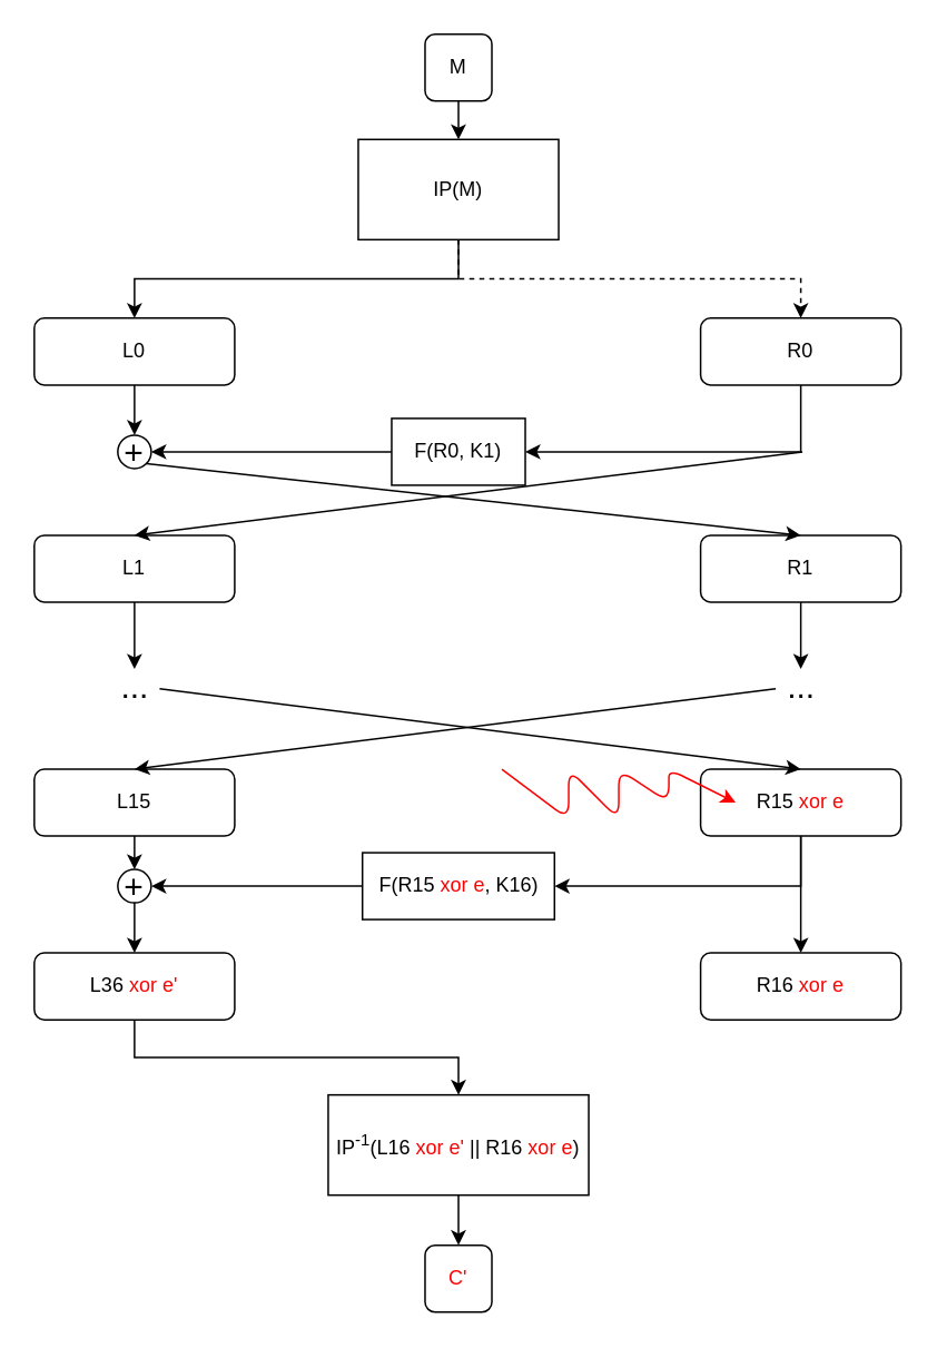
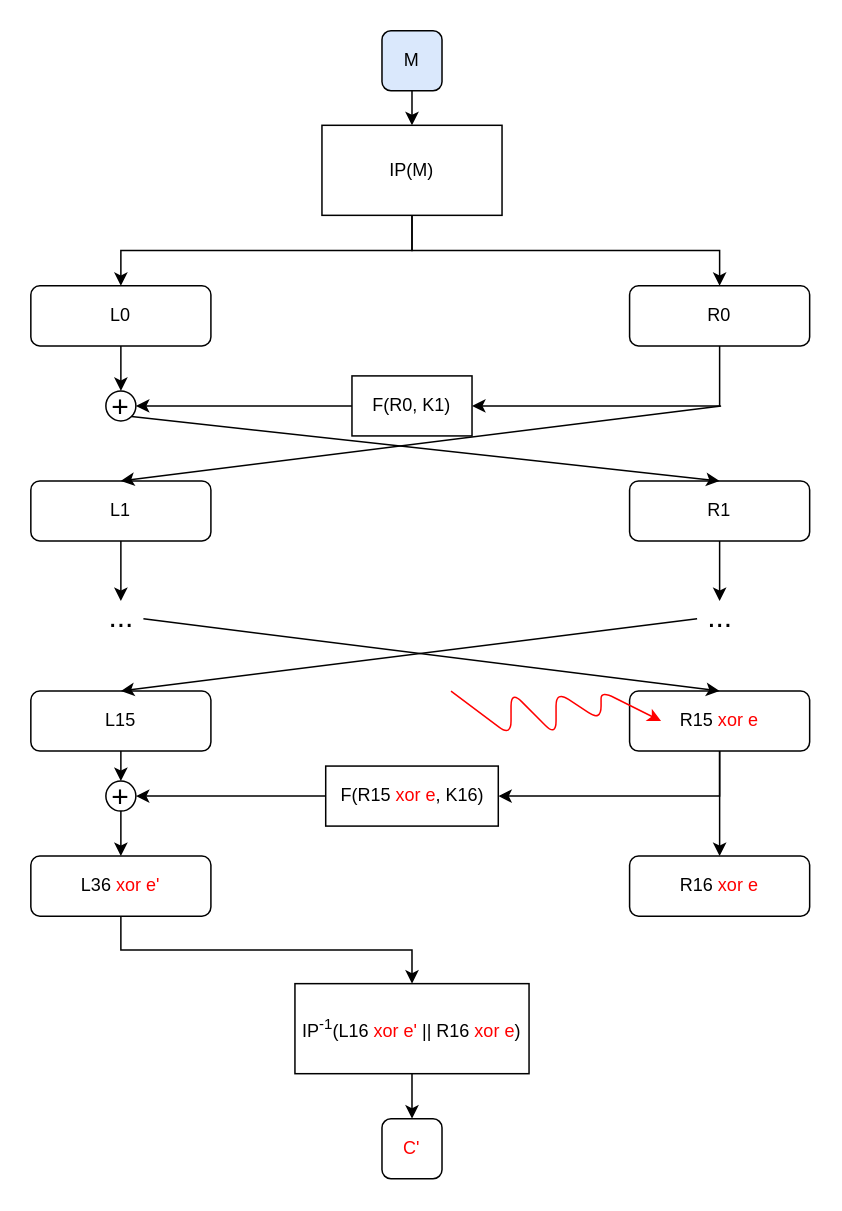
  <mxCell id="0" />
  <mxCell id="1" parent="0" />
  <mxCell id="2" style="edgeStyle=orthogonalEdgeStyle;rounded=0;orthogonalLoop=1;jettySize=auto;html=1;" parent="1" source="4" target="9" edge="1"><mxGeometry relative="1" as="geometry" /></mxCell>
  <mxCell id="3" style="edgeStyle=orthogonalEdgeStyle;rounded=0;orthogonalLoop=1;jettySize=auto;html=1;entryX=1;entryY=0.5;entryDx=0;entryDy=0;" parent="1" source="4" target="11" edge="1"><mxGeometry relative="1" as="geometry"><Array as="points"><mxPoint x="479" y="530" /></Array></mxGeometry></mxCell>
  <mxCell id="4" value="R15&lt;font color=&quot;#ff0000&quot;&gt;&amp;nbsp;xor e&lt;/font&gt;" style="rounded=1;whiteSpace=wrap;html=1;" parent="1" vertex="1"><mxGeometry x="419" y="460" width="120" height="40" as="geometry" /></mxCell>
  <mxCell id="5" style="edgeStyle=orthogonalEdgeStyle;rounded=0;orthogonalLoop=1;jettySize=auto;html=1;exitX=0.5;exitY=1;exitDx=0;exitDy=0;entryX=0.5;entryY=0;entryDx=0;entryDy=0;" parent="1" source="6" target="13" edge="1"><mxGeometry relative="1" as="geometry" /></mxCell>
  <mxCell id="6" value="L15" style="rounded=1;whiteSpace=wrap;html=1;" parent="1" vertex="1"><mxGeometry x="20" y="460" width="120" height="40" as="geometry" /></mxCell>
  <mxCell id="7" style="edgeStyle=orthogonalEdgeStyle;rounded=0;orthogonalLoop=1;jettySize=auto;html=1;exitX=0.5;exitY=1;exitDx=0;exitDy=0;" parent="1" source="8" target="15" edge="1"><mxGeometry relative="1" as="geometry" /></mxCell>
  <mxCell id="8" value="L36 &lt;font color=&quot;#ff0000&quot;&gt;xor e'&lt;/font&gt;" style="rounded=1;whiteSpace=wrap;html=1;" parent="1" vertex="1"><mxGeometry x="20" y="570" width="120" height="40" as="geometry" /></mxCell>
  <mxCell id="9" value="R16 &lt;font color=&quot;#ff0000&quot;&gt;xor e&lt;/font&gt;" style="rounded=1;whiteSpace=wrap;html=1;" parent="1" vertex="1"><mxGeometry x="419" y="570" width="120" height="40" as="geometry" /></mxCell>
  <mxCell id="10" style="edgeStyle=orthogonalEdgeStyle;rounded=0;orthogonalLoop=1;jettySize=auto;html=1;entryX=1;entryY=0.5;entryDx=0;entryDy=0;" parent="1" source="11" target="13" edge="1"><mxGeometry relative="1" as="geometry"><mxPoint x="213" y="580" as="targetPoint" /></mxGeometry></mxCell>
  <mxCell id="11" value="F(R15 &lt;font color=&quot;#ff0000&quot;&gt;xor e&lt;/font&gt;, K16)" style="rounded=0;whiteSpace=wrap;html=1;" parent="1" vertex="1"><mxGeometry x="216.5" y="510" width="115" height="40" as="geometry" /></mxCell>
  <mxCell id="12" style="edgeStyle=orthogonalEdgeStyle;rounded=0;orthogonalLoop=1;jettySize=auto;html=1;" parent="1" source="13" target="8" edge="1"><mxGeometry relative="1" as="geometry" /></mxCell>
  <mxCell id="13" value="&lt;font style=&quot;font-size: 20px&quot;&gt;+&lt;/font&gt;" style="ellipse;whiteSpace=wrap;html=1;aspect=fixed;" parent="1" vertex="1"><mxGeometry x="70" y="520" width="20" height="20" as="geometry" /></mxCell>
  <mxCell id="14" style="edgeStyle=orthogonalEdgeStyle;rounded=0;orthogonalLoop=1;jettySize=auto;html=1;" parent="1" source="15" target="16" edge="1"><mxGeometry relative="1" as="geometry" /></mxCell>
  <mxCell id="15" value="IP&lt;sup&gt;-1&lt;/sup&gt;(L16 &lt;font color=&quot;#ff0000&quot;&gt;xor e'&lt;/font&gt; || R16 &lt;font color=&quot;#ff0000&quot;&gt;xor e&lt;/font&gt;)" style="rounded=0;whiteSpace=wrap;html=1;" parent="1" vertex="1"><mxGeometry x="196" y="655" width="156" height="60" as="geometry" /></mxCell>
  <mxCell id="16" value="&lt;font color=&quot;#ff0000&quot;&gt;C'&lt;/font&gt;" style="rounded=1;whiteSpace=wrap;html=1;" parent="1" vertex="1"><mxGeometry x="254" y="745" width="40" height="40" as="geometry" /></mxCell>
  <mxCell id="17" style="edgeStyle=orthogonalEdgeStyle;rounded=0;orthogonalLoop=1;jettySize=auto;html=1;" parent="1" source="18" target="21" edge="1"><mxGeometry relative="1" as="geometry" /></mxCell>
- <mxCell id="18" value="M" style="rounded=1;whiteSpace=wrap;html=1;" parent="1" vertex="1"><mxGeometry x="254" y="20" width="40" height="40" as="geometry" /></mxCell>
- <mxCell id="19" style="edgeStyle=orthogonalEdgeStyle;rounded=0;orthogonalLoop=1;jettySize=auto;html=1;entryX=0.5;entryY=0;entryDx=0;entryDy=0;exitX=0.5;exitY=1;exitDx=0;exitDy=0;dashed=1;" parent="1" source="21" target="23" edge="1"><mxGeometry relative="1" as="geometry" /></mxCell>
+ <mxCell id="18" value="M" style="rounded=1;whiteSpace=wrap;html=1;fillColor=#dae8fc;" parent="1" vertex="1"><mxGeometry x="254" y="20" width="40" height="40" as="geometry" /></mxCell>
+ <mxCell id="19" style="edgeStyle=orthogonalEdgeStyle;rounded=0;orthogonalLoop=1;jettySize=auto;html=1;entryX=0.5;entryY=0;entryDx=0;entryDy=0;exitX=0.5;exitY=1;exitDx=0;exitDy=0;" parent="1" source="21" target="23" edge="1"><mxGeometry relative="1" as="geometry" /></mxCell>
  <mxCell id="20" style="edgeStyle=orthogonalEdgeStyle;rounded=0;orthogonalLoop=1;jettySize=auto;html=1;entryX=0.5;entryY=0;entryDx=0;entryDy=0;exitX=0.5;exitY=1;exitDx=0;exitDy=0;" parent="1" source="21" target="25" edge="1"><mxGeometry relative="1" as="geometry" /></mxCell>
  <mxCell id="21" value="IP(M)" style="rounded=0;whiteSpace=wrap;html=1;" parent="1" vertex="1"><mxGeometry x="214" y="83" width="120" height="60" as="geometry" /></mxCell>
  <mxCell id="22" style="edgeStyle=orthogonalEdgeStyle;rounded=0;orthogonalLoop=1;jettySize=auto;html=1;entryX=1;entryY=0.5;entryDx=0;entryDy=0;" parent="1" source="23" target="31" edge="1"><mxGeometry relative="1" as="geometry"><Array as="points"><mxPoint x="479" y="270" /></Array></mxGeometry></mxCell>
  <mxCell id="23" value="R0" style="rounded=1;whiteSpace=wrap;html=1;" parent="1" vertex="1"><mxGeometry x="419" y="190" width="120" height="40" as="geometry" /></mxCell>
  <mxCell id="24" style="edgeStyle=orthogonalEdgeStyle;rounded=0;orthogonalLoop=1;jettySize=auto;html=1;exitX=0.5;exitY=1;exitDx=0;exitDy=0;entryX=0.5;entryY=0;entryDx=0;entryDy=0;" parent="1" source="25" target="32" edge="1"><mxGeometry relative="1" as="geometry" /></mxCell>
  <mxCell id="25" value="L0" style="rounded=1;whiteSpace=wrap;html=1;" parent="1" vertex="1"><mxGeometry x="20" y="190" width="120" height="40" as="geometry" /></mxCell>
  <mxCell id="26" style="edgeStyle=orthogonalEdgeStyle;rounded=0;orthogonalLoop=1;jettySize=auto;html=1;" parent="1" source="27" target="36" edge="1"><mxGeometry relative="1" as="geometry" /></mxCell>
  <mxCell id="27" value="L1" style="rounded=1;whiteSpace=wrap;html=1;" parent="1" vertex="1"><mxGeometry x="20" y="320" width="120" height="40" as="geometry" /></mxCell>
  <mxCell id="28" style="edgeStyle=orthogonalEdgeStyle;rounded=0;orthogonalLoop=1;jettySize=auto;html=1;" parent="1" source="29" target="35" edge="1"><mxGeometry relative="1" as="geometry" /></mxCell>
  <mxCell id="29" value="R1" style="rounded=1;whiteSpace=wrap;html=1;" parent="1" vertex="1"><mxGeometry x="419" y="320" width="120" height="40" as="geometry" /></mxCell>
  <mxCell id="30" style="edgeStyle=orthogonalEdgeStyle;rounded=0;orthogonalLoop=1;jettySize=auto;html=1;entryX=1;entryY=0.5;entryDx=0;entryDy=0;" parent="1" source="31" target="32" edge="1"><mxGeometry relative="1" as="geometry"><mxPoint x="213" y="320" as="targetPoint" /></mxGeometry></mxCell>
  <mxCell id="31" value="F(R0, K1)" style="rounded=0;whiteSpace=wrap;html=1;" parent="1" vertex="1"><mxGeometry x="234" y="250" width="80" height="40" as="geometry" /></mxCell>
  <mxCell id="32" value="&lt;font style=&quot;font-size: 20px&quot;&gt;+&lt;/font&gt;" style="ellipse;whiteSpace=wrap;html=1;aspect=fixed;" parent="1" vertex="1"><mxGeometry x="70" y="260" width="20" height="20" as="geometry" /></mxCell>
  <mxCell id="33" value="" style="endArrow=classic;html=1;exitX=1;exitY=1;exitDx=0;exitDy=0;entryX=0.5;entryY=0;entryDx=0;entryDy=0;" parent="1" source="32" target="29" edge="1"><mxGeometry width="50" height="50" relative="1" as="geometry"><mxPoint x="490" y="480" as="sourcePoint" /><mxPoint x="479" y="340" as="targetPoint" /></mxGeometry></mxCell>
  <mxCell id="34" value="" style="endArrow=classic;html=1;entryX=0.5;entryY=0;entryDx=0;entryDy=0;" parent="1" target="27" edge="1"><mxGeometry width="50" height="50" relative="1" as="geometry"><mxPoint x="480" y="270" as="sourcePoint" /><mxPoint x="80" y="340" as="targetPoint" /></mxGeometry></mxCell>
  <mxCell id="35" value="&lt;font style=&quot;font-size: 20px&quot;&gt;...&lt;/font&gt;" style="text;html=1;align=center;verticalAlign=middle;resizable=0;points=[];autosize=1;" parent="1" vertex="1"><mxGeometry x="464" y="400" width="30" height="20" as="geometry" /></mxCell>
  <mxCell id="36" value="&lt;font style=&quot;font-size: 20px&quot;&gt;...&lt;/font&gt;" style="text;html=1;align=center;verticalAlign=middle;resizable=0;points=[];autosize=1;" parent="1" vertex="1"><mxGeometry x="65" y="400" width="30" height="20" as="geometry" /></mxCell>
  <mxCell id="37" value="" style="endArrow=classic;html=1;entryX=0.5;entryY=0;entryDx=0;entryDy=0;" parent="1" source="36" target="4" edge="1"><mxGeometry width="50" height="50" relative="1" as="geometry"><mxPoint x="80" y="430" as="sourcePoint" /><mxPoint x="479" y="510" as="targetPoint" /></mxGeometry></mxCell>
  <mxCell id="38" value="" style="endArrow=classic;html=1;entryX=0.5;entryY=0;entryDx=0;entryDy=0;" parent="1" source="35" target="6" edge="1"><mxGeometry width="50" height="50" relative="1" as="geometry"><mxPoint x="480" y="430" as="sourcePoint" /><mxPoint x="80" y="510" as="targetPoint" /></mxGeometry></mxCell>
  <mxCell id="39" value="" style="endArrow=classic;html=1;entryX=0.175;entryY=0.5;entryDx=0;entryDy=0;entryPerimeter=0;strokeColor=#FF0000;" parent="1" target="4" edge="1"><mxGeometry width="50" height="50" relative="1" as="geometry"><mxPoint x="300" y="460" as="sourcePoint" /><mxPoint x="-20" y="540" as="targetPoint" /><Array as="points"><mxPoint x="340" y="490" /><mxPoint x="340" y="460" /><mxPoint x="370" y="490" /><mxPoint x="370" y="460" /><mxPoint x="400" y="480" /><mxPoint x="400" y="460" /></Array></mxGeometry></mxCell>
